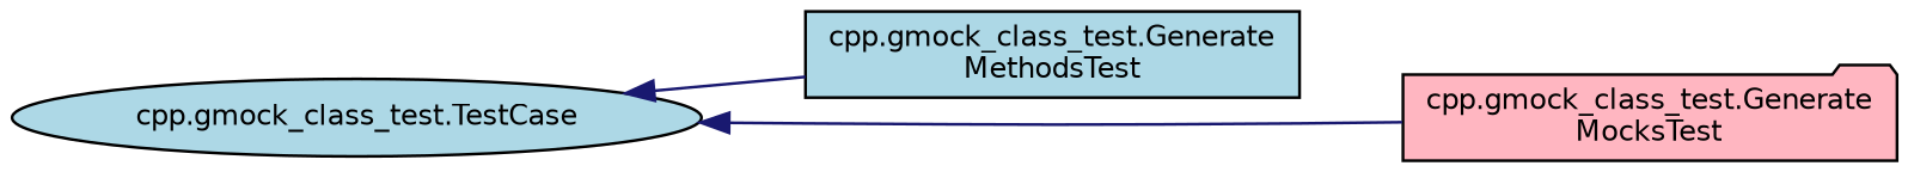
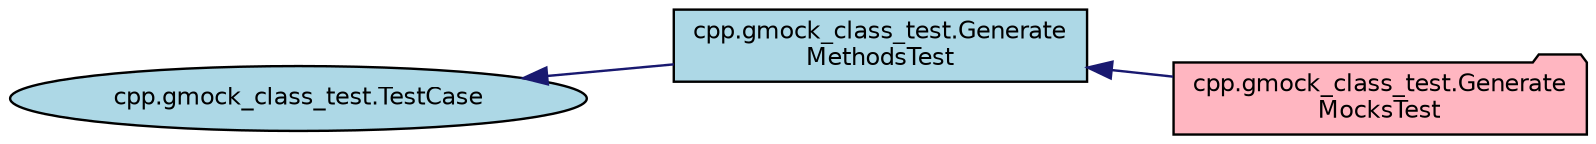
  digraph {
    rankdir=LR
    node [color=black fillcolor=lightblue fontname=Helvetica fontsize=10 style=filled]
    edge [color=midnightblue dir=back fontname=Helvetica fontsize=10 labelfontname=Helvetica labelfontsize=10 style=solid]
    n1 [height=0.2 label="cpp.gmock_class_test.TestCase" shape=ellipse width=0.4]
    n2 [height=0.2 label="cpp.gmock_class_test.Generate\lMethodsTest" shape=box width=0.4]
    n3 [fillcolor=lightpink height=0.2 label="cpp.gmock_class_test.Generate\lMocksTest" shape=folder width=0.4]
    n1 -> n2
-   n1 -> n3
+   n2 -> n3
  }
